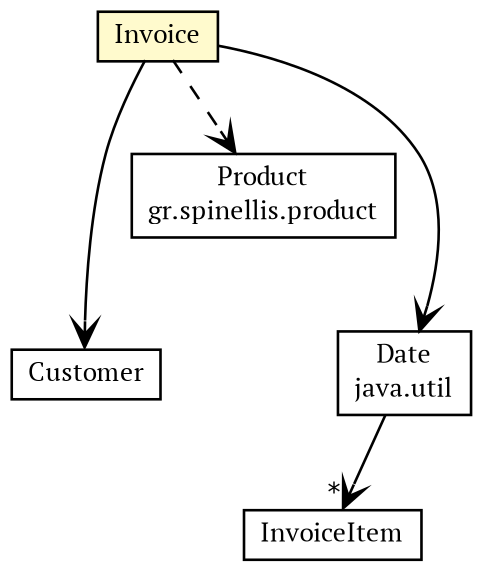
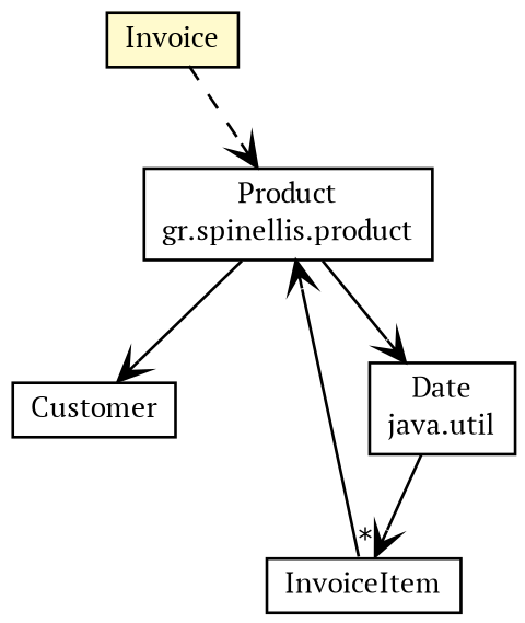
  digraph {
    fontname="PT Serif"
    nodesep=0.25
    ranksep=0.5
    node [fontcolor=black fontname="PT Serif" fontsize=10 margin=0 shape=plaintext]
    edge [arrowhead=open color=black fontname="PT Serif" fontsize=10 labelfontname=Helvetica labelfontsize=10 weight=1]
    n1 [height=0 label=<<table title="gr.spinellis.invoice.Customer" border="0" cellborder="1" cellspacing="0" cellpadding="2" href="Customer.html" target="_parent"><tr><td><table border="0" cellspacing="0" cellpadding="1"><tr><td align="center" balign="center"> Customer </td></tr></table></td></tr></table>> width=0]
    n2 [height=0 label=<<table title="gr.spinellis.invoice.InvoiceItem" border="0" cellborder="1" cellspacing="0" cellpadding="2" href="InvoiceItem.html" target="_parent"><tr><td><table border="0" cellspacing="0" cellpadding="1"><tr><td align="center" balign="center"> InvoiceItem </td></tr></table></td></tr></table>> width=0]
    n3 [height=0 label=<<table title="gr.spinellis.product.Product" border="0" cellborder="1" cellspacing="0" cellpadding="2" href="../product/Product.html" target="_parent"><tr><td><table border="0" cellspacing="0" cellpadding="1"><tr><td align="center" balign="center"> Product </td></tr><tr><td align="center" balign="center"> gr.spinellis.product </td></tr></table></td></tr></table>> width=0]
    n4 [height=0 label=<<table title="gr.spinellis.invoice.Invoice" border="0" cellborder="1" cellspacing="0" cellpadding="2" bgcolor="lemonChiffon" href="Invoice.html" target="_parent"><tr><td><table border="0" cellspacing="0" cellpadding="1"><tr><td align="center" balign="center"> Invoice </td></tr></table></td></tr></table>> width=0]
    n5 [height=0 label=<<table title="java.util.Date" border="0" cellborder="1" cellspacing="0" cellpadding="2" href="http://docs.oracle.com/javase/7/docs/api/java/util/Date.html" target="_parent"><tr><td><table border="0" cellspacing="0" cellpadding="1"><tr><td align="center" balign="center"> Date </td></tr><tr><td align="center" balign="center"> java.util </td></tr></table></td></tr></table>> width=0]
-   n4 -> n1
+   n2 -> n3
+   n3 -> n1
    n4 -> n3 [style=dashed weight=0]
-   n4 -> n5
+   n3 -> n5
    n5 -> n2 [headlabel="*"]
  }
